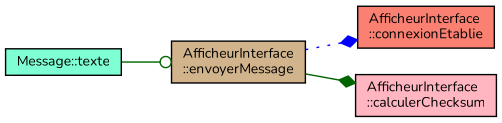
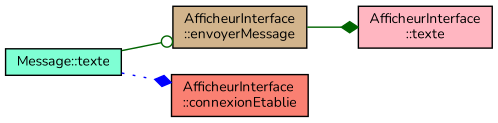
  digraph {
    fontname=Nunito
    rankdir=LR
    node [color=black fontname=Nunito fontsize=10 shape=record style=filled]
    edge [arrowhead=diamond color=darkgreen fontname=Nunito fontsize=10 labelfontname=Helvetica labelfontsize=10 style=solid]
    n1 [fillcolor=tan fontcolor=black height=0.2 label="AfficheurInterface\l::envoyerMessage" width=0.4]
    n2 [fillcolor=salmon height=0.2 label="AfficheurInterface\l::connexionEtablie" width=0.4]
-   n3 [fillcolor=lightpink height=0.2 label="AfficheurInterface\l::calculerChecksum" width=0.4]
+   n3 [fillcolor=lightpink height=0.2 label="AfficheurInterface\l::texte" width=0.4]
    n4 [fillcolor=aquamarine height=0.2 label="Message::texte" width=0.4]
-   n1 -> n2 [color=blue style=dotted]
+   n4 -> n2 [color=blue style=dotted]
    n1 -> n3
    n4 -> n1 [arrowhead=odot]
  }
